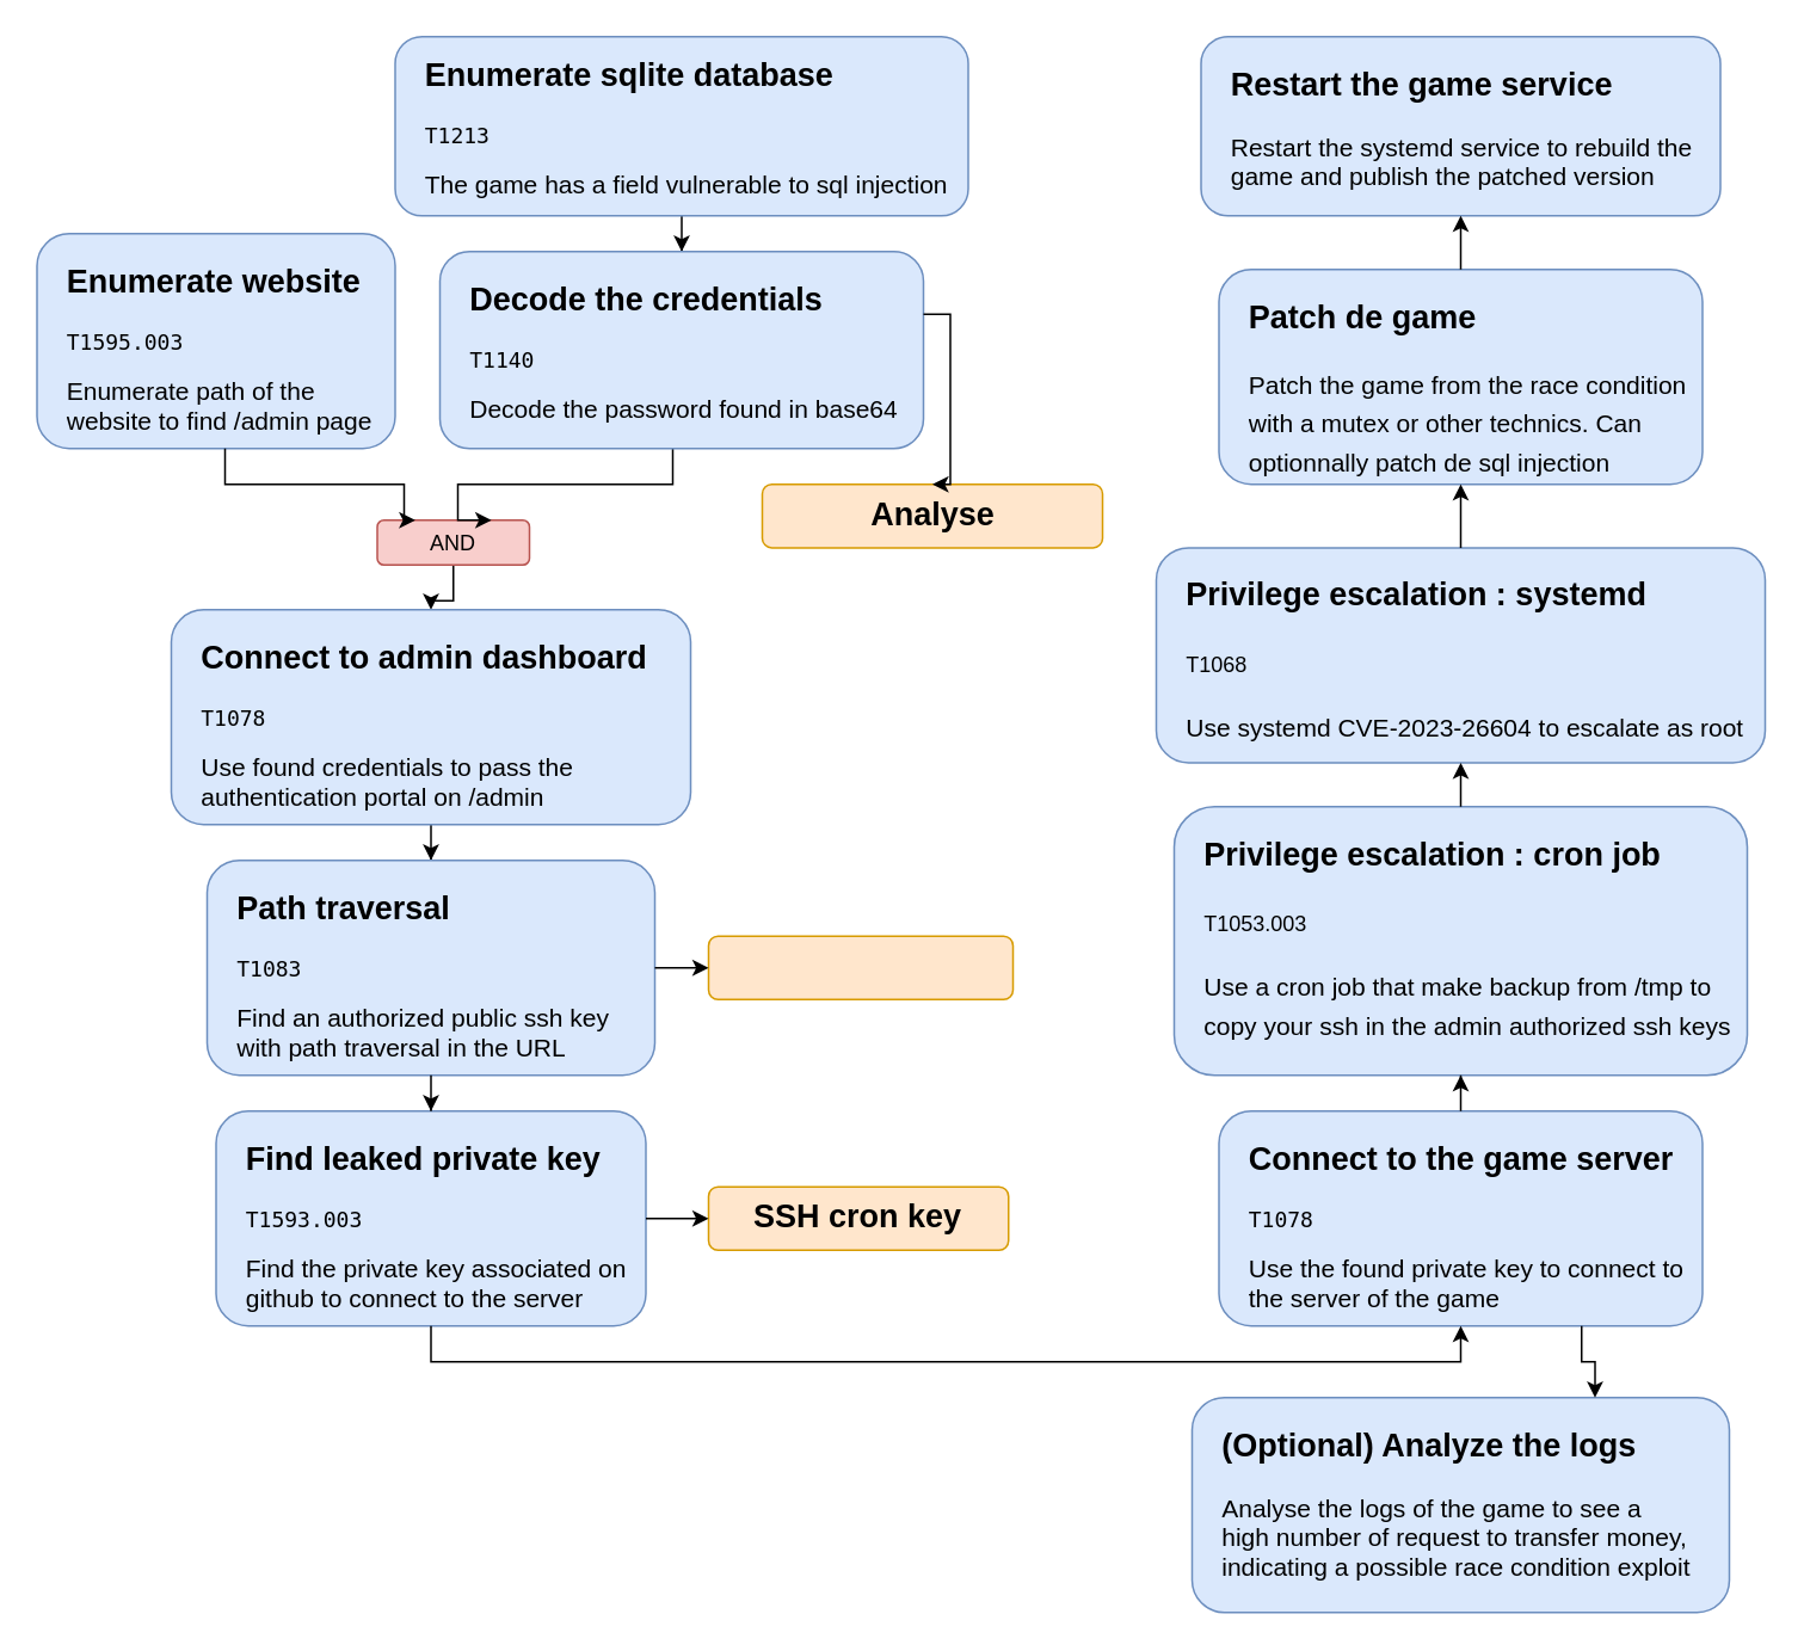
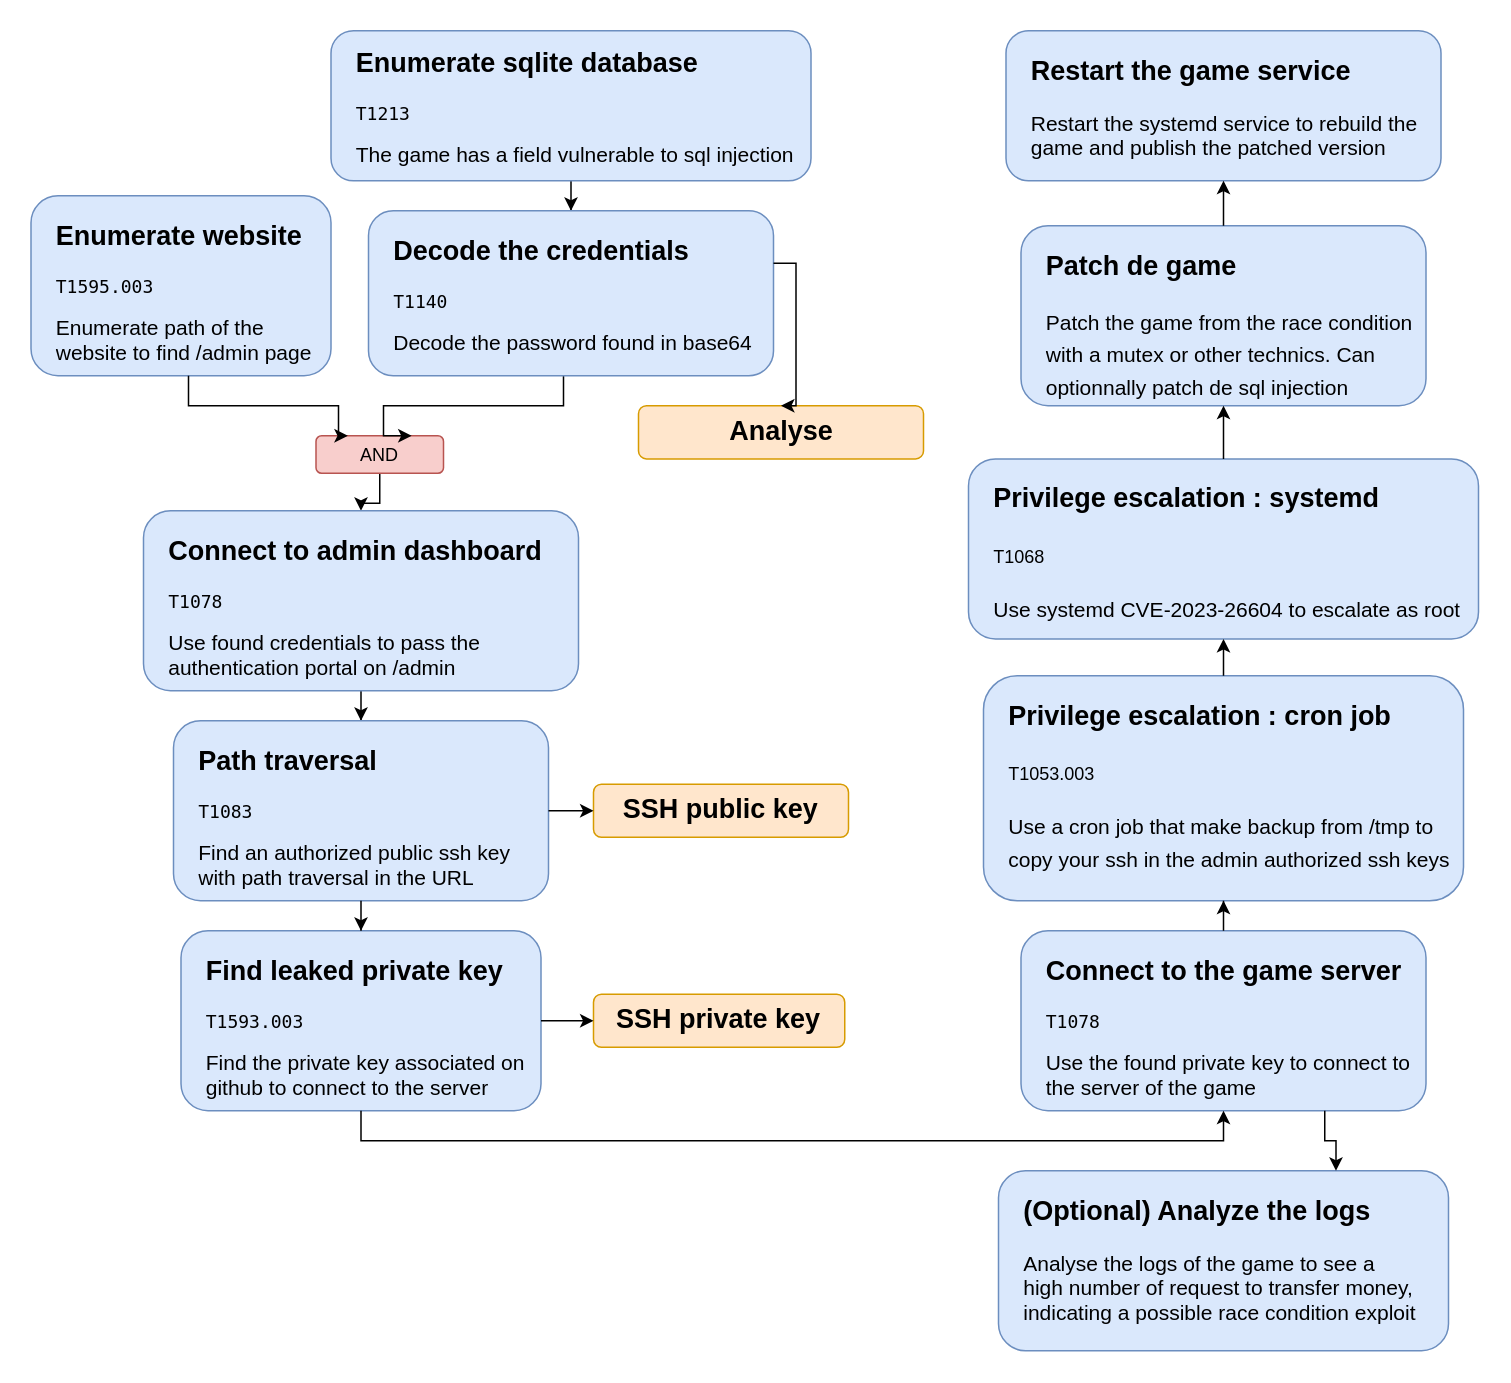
  <mxCell id="0" />
  <mxCell id="1" parent="0" />
  <mxCell id="2" value="" style="group" vertex="1" connectable="0" parent="1"><mxGeometry x="20" y="130" width="200" height="120" as="geometry" /></mxCell>
  <mxCell id="3" value="" style="rounded=1;whiteSpace=wrap;html=1;fillColor=#dae8fc;strokeColor=#6c8ebf;" vertex="1" parent="2"><mxGeometry width="200" height="120" as="geometry" /></mxCell>
  <mxCell id="4" value="&lt;div&gt;&lt;h2 style=&quot;margin-top: 0px;&quot;&gt;Enumerate website&amp;nbsp;&lt;/h2&gt;&lt;pre style=&quot;margin-top: 0px;&quot;&gt;T1595.003&lt;/pre&gt;&lt;p&gt;&lt;font style=&quot;font-size: 14px;&quot;&gt;Enumerate path of the website to find /admin page&lt;/font&gt;&lt;/p&gt;&lt;/div&gt;" style="text;html=1;whiteSpace=wrap;overflow=hidden;rounded=0;" vertex="1" parent="2"><mxGeometry x="15" y="10" width="175" height="100" as="geometry" /></mxCell>
  <mxCell id="5" style="edgeStyle=orthogonalEdgeStyle;rounded=0;orthogonalLoop=1;jettySize=auto;html=1;entryX=0.5;entryY=0;entryDx=0;entryDy=0;" edge="1" parent="1" source="14" target="17"><mxGeometry relative="1" as="geometry" /></mxCell>
  <mxCell id="6" style="edgeStyle=orthogonalEdgeStyle;rounded=0;orthogonalLoop=1;jettySize=auto;html=1;entryX=0.5;entryY=0;entryDx=0;entryDy=0;" edge="1" parent="1" source="7" target="20"><mxGeometry relative="1" as="geometry" /></mxCell>
  <mxCell id="7" value="AND" style="rounded=1;whiteSpace=wrap;html=1;fillColor=#f8cecc;strokeColor=#b85450;" vertex="1" parent="1"><mxGeometry x="210" y="290" width="85" height="25" as="geometry" /></mxCell>
  <mxCell id="8" style="edgeStyle=orthogonalEdgeStyle;rounded=0;orthogonalLoop=1;jettySize=auto;html=1;entryX=0.75;entryY=0;entryDx=0;entryDy=0;" edge="1" parent="1" source="18" target="7"><mxGeometry relative="1" as="geometry"><Array as="points"><mxPoint x="375" y="270" /><mxPoint x="255" y="270" /></Array></mxGeometry></mxCell>
  <mxCell id="9" style="edgeStyle=orthogonalEdgeStyle;rounded=0;orthogonalLoop=1;jettySize=auto;html=1;entryX=0.25;entryY=0;entryDx=0;entryDy=0;" edge="1" parent="1" source="3" target="7"><mxGeometry relative="1" as="geometry"><Array as="points"><mxPoint x="125" y="270" /><mxPoint x="225" y="270" /></Array></mxGeometry></mxCell>
  <mxCell id="10" value="" style="group" vertex="1" connectable="0" parent="1"><mxGeometry x="425" y="270" width="190" height="35.45" as="geometry" /></mxCell>
  <mxCell id="11" value="" style="rounded=1;whiteSpace=wrap;html=1;fillColor=#ffe6cc;strokeColor=#d79b00;container=0;" vertex="1" parent="10"><mxGeometry width="190" height="35.45" as="geometry" /></mxCell>
  <mxCell id="12" value="&lt;div&gt;&lt;h2 style=&quot;margin-top: 0px;&quot;&gt;Analyse Credentials&lt;/h2&gt;&lt;/div&gt;" style="text;html=1;whiteSpace=wrap;overflow=hidden;rounded=0;container=0;align=center;" vertex="1" parent="10"><mxGeometry x="12.5" y="0.001" width="165" height="27.273" as="geometry" /></mxCell>
  <mxCell id="13" value="" style="group" vertex="1" connectable="0" parent="1"><mxGeometry x="220" y="20" width="320" height="100" as="geometry" /></mxCell>
  <mxCell id="14" value="" style="rounded=1;whiteSpace=wrap;html=1;fillColor=#dae8fc;strokeColor=#6c8ebf;container=0;" vertex="1" parent="13"><mxGeometry width="320" height="100" as="geometry" /></mxCell>
  <mxCell id="15" value="&lt;div&gt;&lt;h2 style=&quot;margin-top: 0px;&quot;&gt;Enumerate sqlite database&amp;nbsp;&lt;/h2&gt;&lt;pre style=&quot;margin-top: 0px;&quot;&gt;T1213&lt;/pre&gt;&lt;p&gt;&lt;font style=&quot;font-size: 14px;&quot;&gt;The game has a field vulnerable to sql injection&lt;/font&gt;&lt;/p&gt;&lt;/div&gt;" style="text;html=1;whiteSpace=wrap;overflow=hidden;rounded=0;container=0;" vertex="1" parent="13"><mxGeometry x="15" y="4.545" width="295" height="86.364" as="geometry" /></mxCell>
  <mxCell id="16" value="" style="group" vertex="1" connectable="0" parent="1"><mxGeometry x="245" y="140" width="270" height="110" as="geometry" /></mxCell>
  <mxCell id="17" value="" style="rounded=1;whiteSpace=wrap;html=1;fillColor=#dae8fc;strokeColor=#6c8ebf;container=0;" vertex="1" parent="16"><mxGeometry width="270" height="110" as="geometry" /></mxCell>
  <mxCell id="18" value="&lt;div&gt;&lt;h2 style=&quot;margin-top: 0px;&quot;&gt;Decode the credentials&amp;nbsp;&lt;/h2&gt;&lt;pre style=&quot;margin-top: 0px;&quot;&gt;T1140&lt;/pre&gt;&lt;p&gt;&lt;font style=&quot;font-size: 14px;&quot;&gt;Decode the password found in base64&lt;/font&gt;&lt;/p&gt;&lt;/div&gt;" style="text;html=1;whiteSpace=wrap;overflow=hidden;rounded=0;container=0;" vertex="1" parent="16"><mxGeometry x="15" y="10" width="245" height="100" as="geometry" /></mxCell>
  <mxCell id="19" style="edgeStyle=orthogonalEdgeStyle;rounded=0;orthogonalLoop=1;jettySize=auto;html=1;entryX=0.5;entryY=0;entryDx=0;entryDy=0;" edge="1" parent="1" source="20" target="29"><mxGeometry relative="1" as="geometry" /></mxCell>
  <mxCell id="20" value="" style="rounded=1;whiteSpace=wrap;html=1;fillColor=#dae8fc;strokeColor=#6c8ebf;container=0;" vertex="1" parent="1"><mxGeometry x="95" y="340" width="290" height="120" as="geometry" /></mxCell>
  <mxCell id="21" value="&lt;div&gt;&lt;h2 style=&quot;margin-top: 0px;&quot;&gt;Connect to admin dashboard&amp;nbsp;&lt;/h2&gt;&lt;pre style=&quot;margin-top: 0px;&quot;&gt;T1078&lt;/pre&gt;&lt;p&gt;&lt;font style=&quot;font-size: 14px;&quot;&gt;Use found credentials to pass the authentication portal on /admin&lt;/font&gt;&lt;/p&gt;&lt;/div&gt;" style="text;html=1;whiteSpace=wrap;overflow=hidden;rounded=0;container=0;" vertex="1" parent="1"><mxGeometry x="110" y="350" width="265" height="100" as="geometry" /></mxCell>
  <mxCell id="22" value="" style="group" vertex="1" connectable="0" parent="1"><mxGeometry x="395" y="522.28" width="170" height="35.45" as="geometry" /></mxCell>
  <mxCell id="23" value="" style="rounded=1;whiteSpace=wrap;html=1;fillColor=#ffe6cc;strokeColor=#d79b00;container=0;" vertex="1" parent="22"><mxGeometry width="170" height="35.45" as="geometry" /></mxCell>
+ <mxCell id="24" value="&lt;div&gt;&lt;h2 style=&quot;margin-top: 0px;&quot;&gt;SSH public key&lt;/h2&gt;&lt;/div&gt;" style="text;html=1;whiteSpace=wrap;overflow=hidden;rounded=0;container=0;align=center;" vertex="1" parent="22"><mxGeometry x="11.184" y="0.001" width="147.632" height="27.273" as="geometry" /></mxCell>
  <mxCell id="25" value="" style="group" vertex="1" connectable="0" parent="1"><mxGeometry x="395" y="662.28" width="167.5" height="35.45" as="geometry" /></mxCell>
  <mxCell id="26" value="" style="rounded=1;whiteSpace=wrap;html=1;fillColor=#ffe6cc;strokeColor=#d79b00;container=0;" vertex="1" parent="25"><mxGeometry width="167.5" height="35.45" as="geometry" /></mxCell>
- <mxCell id="27" value="&lt;div&gt;&lt;h2 style=&quot;margin-top: 0px;&quot;&gt;SSH cron key&lt;/h2&gt;&lt;/div&gt;" style="text;html=1;whiteSpace=wrap;overflow=hidden;rounded=0;container=0;align=center;" vertex="1" parent="25"><mxGeometry x="11.02" y="0.001" width="145.461" height="27.273" as="geometry" /></mxCell>
+ <mxCell id="27" value="&lt;div&gt;&lt;h2 style=&quot;margin-top: 0px;&quot;&gt;SSH private key&lt;/h2&gt;&lt;/div&gt;" style="text;html=1;whiteSpace=wrap;overflow=hidden;rounded=0;container=0;align=center;" vertex="1" parent="25"><mxGeometry x="11.02" y="0.001" width="145.461" height="27.273" as="geometry" /></mxCell>
  <mxCell id="28" value="" style="group" vertex="1" connectable="0" parent="1"><mxGeometry x="115" y="480" width="250" height="120" as="geometry" /></mxCell>
  <mxCell id="29" value="" style="rounded=1;whiteSpace=wrap;html=1;fillColor=#dae8fc;strokeColor=#6c8ebf;container=0;" vertex="1" parent="28"><mxGeometry width="250" height="120" as="geometry" /></mxCell>
  <mxCell id="30" value="&lt;div&gt;&lt;h2 style=&quot;margin-top: 0px;&quot;&gt;Path traversal&amp;nbsp;&lt;/h2&gt;&lt;pre style=&quot;margin-top: 0px;&quot;&gt;T1083&lt;/pre&gt;&lt;p&gt;&lt;font style=&quot;font-size: 14px;&quot;&gt;Find an authorized public ssh key with path traversal in the URL&lt;/font&gt;&lt;/p&gt;&lt;/div&gt;" style="text;html=1;whiteSpace=wrap;overflow=hidden;rounded=0;container=0;" vertex="1" parent="28"><mxGeometry x="15" y="10" width="225" height="100" as="geometry" /></mxCell>
  <mxCell id="31" value="" style="group" vertex="1" connectable="0" parent="1"><mxGeometry x="120" y="620" width="240" height="120" as="geometry" /></mxCell>
  <mxCell id="32" value="" style="rounded=1;whiteSpace=wrap;html=1;fillColor=#dae8fc;strokeColor=#6c8ebf;container=0;" vertex="1" parent="31"><mxGeometry width="240" height="120" as="geometry" /></mxCell>
  <mxCell id="33" value="&lt;h2 style=&quot;margin-top: 0px;&quot;&gt;Find leaked private key&amp;nbsp;&lt;/h2&gt;&lt;pre style=&quot;margin-top: 0px;&quot;&gt;T1593.003&lt;/pre&gt;&lt;pre style=&quot;margin-top: 0px;&quot;&gt;&lt;font face=&quot;Helvetica&quot;&gt;&lt;span style=&quot;font-size: 14px; white-space: normal;&quot;&gt;Find the private key associated on github to connect to the server&lt;/span&gt;&lt;/font&gt;&lt;/pre&gt;" style="text;html=1;whiteSpace=wrap;overflow=hidden;rounded=0;container=0;" vertex="1" parent="31"><mxGeometry x="15" y="10" width="225" height="100" as="geometry" /></mxCell>
  <mxCell id="34" style="edgeStyle=orthogonalEdgeStyle;rounded=0;orthogonalLoop=1;jettySize=auto;html=1;entryX=0;entryY=0.5;entryDx=0;entryDy=0;" edge="1" parent="1" source="29" target="23"><mxGeometry relative="1" as="geometry" /></mxCell>
  <mxCell id="35" style="edgeStyle=orthogonalEdgeStyle;rounded=0;orthogonalLoop=1;jettySize=auto;html=1;entryX=0;entryY=0.5;entryDx=0;entryDy=0;" edge="1" parent="1" source="33" target="26"><mxGeometry relative="1" as="geometry" /></mxCell>
  <mxCell id="36" style="edgeStyle=orthogonalEdgeStyle;rounded=0;orthogonalLoop=1;jettySize=auto;html=1;entryX=0.5;entryY=0;entryDx=0;entryDy=0;" edge="1" parent="1" source="29" target="32"><mxGeometry relative="1" as="geometry" /></mxCell>
  <mxCell id="37" style="edgeStyle=orthogonalEdgeStyle;rounded=0;orthogonalLoop=1;jettySize=auto;html=1;entryX=0.5;entryY=0;entryDx=0;entryDy=0;" edge="1" parent="1" source="17" target="11"><mxGeometry relative="1" as="geometry"><Array as="points"><mxPoint x="530" y="175" /></Array></mxGeometry></mxCell>
  <mxCell id="38" value="" style="group" vertex="1" connectable="0" parent="1"><mxGeometry x="680" y="620" width="270" height="120" as="geometry" /></mxCell>
  <mxCell id="39" value="" style="rounded=1;whiteSpace=wrap;html=1;fillColor=#dae8fc;strokeColor=#6c8ebf;container=0;" vertex="1" parent="38"><mxGeometry width="270" height="120" as="geometry" /></mxCell>
  <mxCell id="40" value="&lt;h2 style=&quot;margin-top: 0px;&quot;&gt;Connect to the game server&amp;nbsp;&lt;/h2&gt;&lt;pre style=&quot;margin-top: 0px;&quot;&gt;T1078&lt;/pre&gt;&lt;pre style=&quot;margin-top: 0px;&quot;&gt;&lt;font face=&quot;Helvetica&quot;&gt;&lt;span style=&quot;font-size: 14px; white-space: normal;&quot;&gt;Use the found private key to connect to the server of the game&lt;/span&gt;&lt;/font&gt;&lt;/pre&gt;" style="text;html=1;whiteSpace=wrap;overflow=hidden;rounded=0;container=0;" vertex="1" parent="38"><mxGeometry x="15" y="10" width="255" height="100" as="geometry" /></mxCell>
  <mxCell id="41" value="" style="group" vertex="1" connectable="0" parent="1"><mxGeometry x="665" y="780" width="300" height="120" as="geometry" /></mxCell>
  <mxCell id="42" value="" style="rounded=1;whiteSpace=wrap;html=1;fillColor=#dae8fc;strokeColor=#6c8ebf;container=0;" vertex="1" parent="41"><mxGeometry width="300" height="120" as="geometry" /></mxCell>
  <mxCell id="43" value="&lt;h2 style=&quot;margin-top: 0px;&quot;&gt;(Optional) Analyze the logs&amp;nbsp;&lt;/h2&gt;&lt;pre style=&quot;margin-top: 0px;&quot;&gt;&lt;span style=&quot;font-size: 14px; white-space: normal; font-family: Helvetica; background-color: transparent; color: light-dark(rgb(0, 0, 0), rgb(255, 255, 255));&quot;&gt;Analyse the logs of the game to see a high number of request to transfer money, indicating a possible race condition exploit&lt;/span&gt;&lt;/pre&gt;" style="text;html=1;whiteSpace=wrap;overflow=hidden;rounded=0;container=0;" vertex="1" parent="41"><mxGeometry x="15" y="10" width="265" height="100" as="geometry" /></mxCell>
  <mxCell id="44" value="" style="group" vertex="1" connectable="0" parent="1"><mxGeometry x="670" y="20" width="290" height="100" as="geometry" /></mxCell>
  <mxCell id="45" value="" style="rounded=1;whiteSpace=wrap;html=1;fillColor=#dae8fc;strokeColor=#6c8ebf;container=0;" vertex="1" parent="44"><mxGeometry width="290" height="100" as="geometry" /></mxCell>
  <mxCell id="46" value="&lt;h2 style=&quot;margin-top: 0px;&quot;&gt;Restart the game service&amp;nbsp;&lt;/h2&gt;&lt;pre style=&quot;margin-top: 0px;&quot;&gt;&lt;span style=&quot;font-size: 14px; white-space: normal; font-family: Helvetica; background-color: transparent; color: light-dark(rgb(0, 0, 0), rgb(255, 255, 255));&quot;&gt;Restart the systemd service to rebuild the game and publish the patched version&lt;/span&gt;&lt;/pre&gt;" style="text;html=1;whiteSpace=wrap;overflow=hidden;rounded=0;container=0;" vertex="1" parent="44"><mxGeometry x="15" y="10" width="275" height="80" as="geometry" /></mxCell>
  <mxCell id="47" value="" style="group" vertex="1" connectable="0" parent="1"><mxGeometry x="680" y="150" width="270" height="120" as="geometry" /></mxCell>
  <mxCell id="48" value="" style="rounded=1;whiteSpace=wrap;html=1;fillColor=#dae8fc;strokeColor=#6c8ebf;container=0;" vertex="1" parent="47"><mxGeometry width="270" height="120" as="geometry" /></mxCell>
  <mxCell id="49" value="&lt;h2 style=&quot;margin-top: 0px;&quot;&gt;&lt;span style=&quot;background-color: transparent;&quot;&gt;Patch de game&lt;/span&gt;&lt;/h2&gt;&lt;h2 style=&quot;margin-top: 0px;&quot;&gt;&lt;span style=&quot;font-size: 14px; background-color: transparent; color: light-dark(rgb(0, 0, 0), rgb(255, 255, 255)); font-weight: normal;&quot;&gt;Patch the game from the race condition with a mutex or other technics. Can optionnally patch de sql injection&lt;/span&gt;&lt;/h2&gt;" style="text;html=1;whiteSpace=wrap;overflow=hidden;rounded=0;container=0;" vertex="1" parent="47"><mxGeometry x="15" y="10" width="255" height="109" as="geometry" /></mxCell>
  <mxCell id="50" value="" style="group" vertex="1" connectable="0" parent="1"><mxGeometry x="645" y="305.45" width="340" height="120" as="geometry" /></mxCell>
  <mxCell id="51" value="" style="rounded=1;whiteSpace=wrap;html=1;fillColor=#dae8fc;strokeColor=#6c8ebf;container=0;" vertex="1" parent="50"><mxGeometry width="340" height="120" as="geometry" /></mxCell>
  <mxCell id="52" value="&lt;h2 style=&quot;margin-top: 0px;&quot;&gt;&lt;span style=&quot;background-color: transparent;&quot;&gt;Privilege escalation : systemd&lt;/span&gt;&lt;/h2&gt;&lt;h2 style=&quot;margin-top: 0px;&quot;&gt;&lt;span style=&quot;background-color: transparent; font-size: 12px; font-weight: 400;&quot;&gt;T1068&lt;/span&gt;&lt;/h2&gt;&lt;h2 style=&quot;margin-top: 0px;&quot;&gt;&lt;span style=&quot;font-size: 14px; font-weight: 400;&quot;&gt;Use systemd CVE-2023-26604 to escalate as root&lt;/span&gt;&lt;/h2&gt;" style="text;html=1;whiteSpace=wrap;overflow=hidden;rounded=0;container=0;" vertex="1" parent="50"><mxGeometry x="15" y="10" width="315" height="100" as="geometry" /></mxCell>
  <mxCell id="53" value="" style="group" vertex="1" connectable="0" parent="1"><mxGeometry x="655" y="450" width="320" height="150" as="geometry" /></mxCell>
  <mxCell id="54" value="" style="rounded=1;whiteSpace=wrap;html=1;fillColor=#dae8fc;strokeColor=#6c8ebf;container=0;" vertex="1" parent="53"><mxGeometry width="320" height="150" as="geometry" /></mxCell>
  <mxCell id="55" value="&lt;h2 style=&quot;margin-top: 0px;&quot;&gt;&lt;span style=&quot;background-color: transparent;&quot;&gt;Privilege escalation : cron job&lt;/span&gt;&lt;/h2&gt;&lt;h2 style=&quot;margin-top: 0px;&quot;&gt;&lt;span style=&quot;background-color: transparent; font-size: 12px; font-weight: 400;&quot;&gt;T1053.003&lt;/span&gt;&lt;/h2&gt;&lt;h2 style=&quot;margin-top: 0px;&quot;&gt;&lt;span style=&quot;font-size: 14px; font-weight: 400;&quot;&gt;Use a cron job that make backup from /tmp to copy your ssh in the admin authorized ssh keys&lt;/span&gt;&lt;/h2&gt;" style="text;html=1;whiteSpace=wrap;overflow=hidden;rounded=0;container=0;" vertex="1" parent="53"><mxGeometry x="15" y="10" width="305" height="130" as="geometry" /></mxCell>
  <mxCell id="56" style="edgeStyle=orthogonalEdgeStyle;rounded=0;orthogonalLoop=1;jettySize=auto;html=1;entryX=0.5;entryY=1;entryDx=0;entryDy=0;" edge="1" parent="1" source="32" target="39"><mxGeometry relative="1" as="geometry"><Array as="points"><mxPoint x="240" y="760" /><mxPoint x="815" y="760" /></Array></mxGeometry></mxCell>
  <mxCell id="57" style="edgeStyle=orthogonalEdgeStyle;rounded=0;orthogonalLoop=1;jettySize=auto;html=1;entryX=0.5;entryY=1;entryDx=0;entryDy=0;" edge="1" parent="1" source="39" target="54"><mxGeometry relative="1" as="geometry" /></mxCell>
  <mxCell id="58" style="edgeStyle=orthogonalEdgeStyle;rounded=0;orthogonalLoop=1;jettySize=auto;html=1;entryX=0.5;entryY=1;entryDx=0;entryDy=0;" edge="1" parent="1" source="54" target="51"><mxGeometry relative="1" as="geometry"><mxPoint x="655" y="340" as="targetPoint" /></mxGeometry></mxCell>
  <mxCell id="59" style="edgeStyle=orthogonalEdgeStyle;rounded=0;orthogonalLoop=1;jettySize=auto;html=1;entryX=0.5;entryY=1;entryDx=0;entryDy=0;" edge="1" parent="1" source="51" target="48"><mxGeometry relative="1" as="geometry"><mxPoint x="715" y="180" as="targetPoint" /></mxGeometry></mxCell>
  <mxCell id="60" style="edgeStyle=orthogonalEdgeStyle;rounded=0;orthogonalLoop=1;jettySize=auto;html=1;entryX=0.5;entryY=1;entryDx=0;entryDy=0;" edge="1" parent="1" source="48" target="45"><mxGeometry relative="1" as="geometry" /></mxCell>
  <mxCell id="61" style="edgeStyle=orthogonalEdgeStyle;rounded=0;orthogonalLoop=1;jettySize=auto;html=1;exitX=0.75;exitY=1;exitDx=0;exitDy=0;entryX=0.75;entryY=0;entryDx=0;entryDy=0;" edge="1" parent="1" source="39" target="42"><mxGeometry relative="1" as="geometry" /></mxCell>
